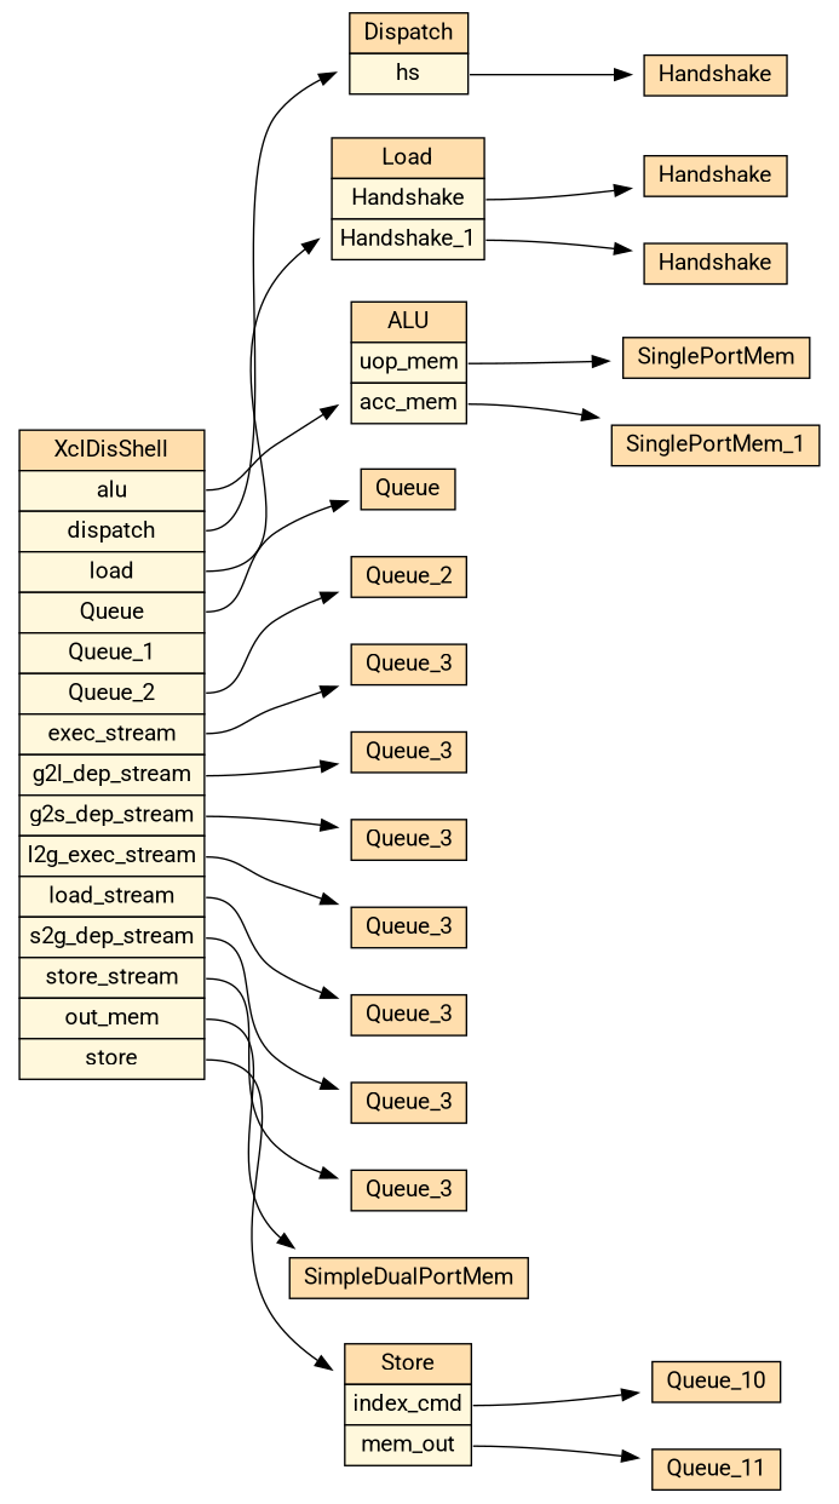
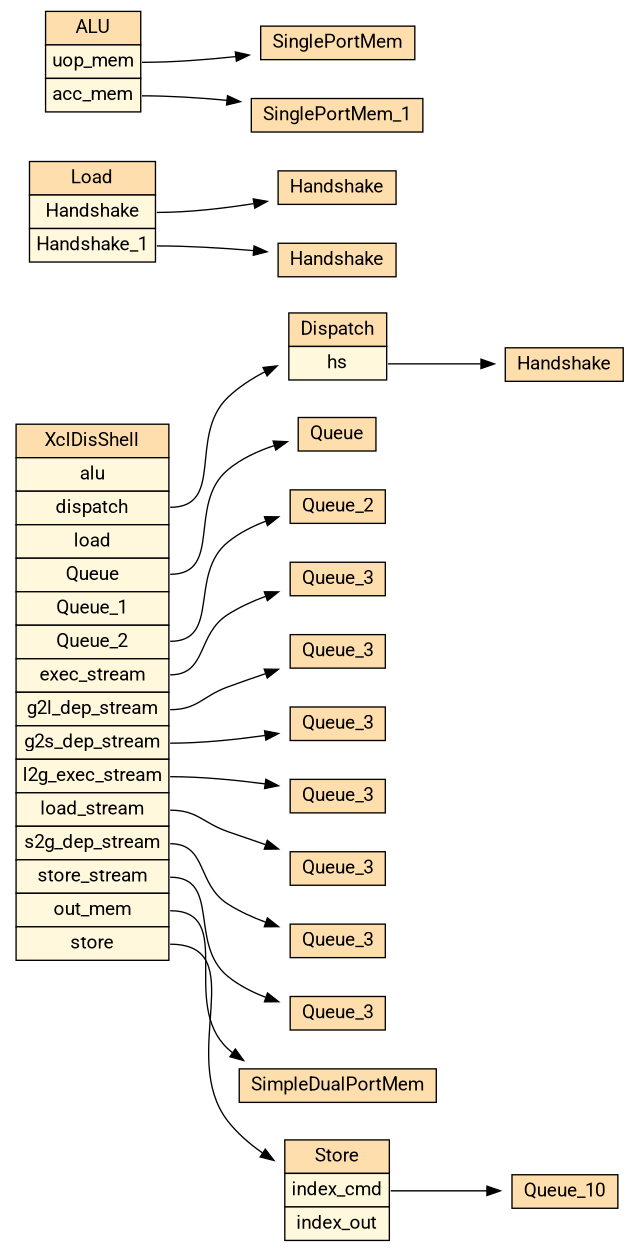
  digraph {
    fontname=Roboto
    rankdir=LR
    node [fontname=Roboto shape=plaintext]
    edge [fontname=Roboto]
    n1 [label=<  <TABLE BORDER="0" CELLBORDER="1" CELLSPACING="0" CELLPADDING="4" >          <TR >     <TD BGCOLOR="#FFDEAD" > XclDisShell </TD>   </TR>            <TR>     <TD PORT="module_21" BGCOLOR="#FFF8DC" >alu</TD>   </TR>            <TR>     <TD PORT="module_6" BGCOLOR="#FFF8DC" >dispatch</TD>   </TR>            <TR>     <TD PORT="module_11" BGCOLOR="#FFF8DC" >load</TD>   </TR>            <TR>     <TD PORT="module_18" BGCOLOR="#FFF8DC" >Queue</TD>   </TR>            <TR>     <TD PORT="module_5" BGCOLOR="#FFF8DC" >Queue_1</TD>   </TR>            <TR>     <TD PORT="module_8" BGCOLOR="#FFF8DC" >Queue_2</TD>   </TR>            <TR>     <TD PORT="module_19" BGCOLOR="#FFF8DC" >exec_stream</TD>   </TR>            <TR>     <TD PORT="module_2" BGCOLOR="#FFF8DC" >g2l_dep_stream</TD>   </TR>            <TR>     <TD PORT="module_3" BGCOLOR="#FFF8DC" >g2s_dep_stream</TD>   </TR>            <TR>     <TD PORT="module_10" BGCOLOR="#FFF8DC" >l2g_exec_stream</TD>   </TR>            <TR>     <TD PORT="module_4" BGCOLOR="#FFF8DC" >load_stream</TD>   </TR>            <TR>     <TD PORT="module_14" BGCOLOR="#FFF8DC" >s2g_dep_stream</TD>   </TR>            <TR>     <TD PORT="module_9" BGCOLOR="#FFF8DC" >store_stream</TD>   </TR>            <TR>     <TD PORT="module_20" BGCOLOR="#FFF8DC" >out_mem</TD>   </TR>            <TR>     <TD PORT="module_15" BGCOLOR="#FFF8DC" >store</TD>   </TR>          </TABLE>>]
    n2 [label=<  <TABLE BORDER="0" CELLBORDER="1" CELLSPACING="0" CELLPADDING="4" >          <TR >     <TD BGCOLOR="#FFDEAD" > Queue_3 </TD>   </TR>          </TABLE>>]
    n3 [label=<  <TABLE BORDER="0" CELLBORDER="1" CELLSPACING="0" CELLPADDING="4" >          <TR >     <TD BGCOLOR="#FFDEAD" > Queue_3 </TD>   </TR>          </TABLE>>]
    n4 [label=<  <TABLE BORDER="0" CELLBORDER="1" CELLSPACING="0" CELLPADDING="4" >          <TR >     <TD BGCOLOR="#FFDEAD" > Queue_3 </TD>   </TR>          </TABLE>>]
    n5 [label=<  <TABLE BORDER="0" CELLBORDER="1" CELLSPACING="0" CELLPADDING="4" >          <TR >     <TD BGCOLOR="#FFDEAD" > Dispatch </TD>   </TR>            <TR>     <TD PORT="module_7" BGCOLOR="#FFF8DC" >hs</TD>   </TR>          </TABLE>>]
    n6 [label=<  <TABLE BORDER="0" CELLBORDER="1" CELLSPACING="0" CELLPADDING="4" >          <TR >     <TD BGCOLOR="#FFDEAD" > Queue_2 </TD>   </TR>          </TABLE>>]
    n7 [label=<  <TABLE BORDER="0" CELLBORDER="1" CELLSPACING="0" CELLPADDING="4" >          <TR >     <TD BGCOLOR="#FFDEAD" > Queue_3 </TD>   </TR>          </TABLE>>]
    n8 [label=<  <TABLE BORDER="0" CELLBORDER="1" CELLSPACING="0" CELLPADDING="4" >          <TR >     <TD BGCOLOR="#FFDEAD" > Queue_3 </TD>   </TR>          </TABLE>>]
    n9 [label=<  <TABLE BORDER="0" CELLBORDER="1" CELLSPACING="0" CELLPADDING="4" >          <TR >     <TD BGCOLOR="#FFDEAD" > Load </TD>   </TR>            <TR>     <TD PORT="module_13" BGCOLOR="#FFF8DC" >Handshake</TD>   </TR>            <TR>     <TD PORT="module_12" BGCOLOR="#FFF8DC" >Handshake_1</TD>   </TR>          </TABLE>>]
    n10 [label=<  <TABLE BORDER="0" CELLBORDER="1" CELLSPACING="0" CELLPADDING="4" >          <TR >     <TD BGCOLOR="#FFDEAD" > Queue_3 </TD>   </TR>          </TABLE>>]
-   n11 [label=<  <TABLE BORDER="0" CELLBORDER="1" CELLSPACING="0" CELLPADDING="4" >          <TR >     <TD BGCOLOR="#FFDEAD" > Store </TD>   </TR>            <TR>     <TD PORT="module_17" BGCOLOR="#FFF8DC" >index_cmd</TD>   </TR>            <TR>     <TD PORT="module_16" BGCOLOR="#FFF8DC" >mem_out</TD>   </TR>          </TABLE>>]
+   n11 [label=<  <TABLE BORDER="0" CELLBORDER="1" CELLSPACING="0" CELLPADDING="4" >          <TR >     <TD BGCOLOR="#FFDEAD" > Store </TD>   </TR>            <TR>     <TD PORT="module_17" BGCOLOR="#FFF8DC" >index_cmd</TD>   </TR>            <TR>     <TD PORT="module_16" BGCOLOR="#FFF8DC" >index_out</TD>   </TR>          </TABLE>>]
    n12 [label=<  <TABLE BORDER="0" CELLBORDER="1" CELLSPACING="0" CELLPADDING="4" >          <TR >     <TD BGCOLOR="#FFDEAD" > Queue </TD>   </TR>          </TABLE>>]
    n13 [label=<  <TABLE BORDER="0" CELLBORDER="1" CELLSPACING="0" CELLPADDING="4" >          <TR >     <TD BGCOLOR="#FFDEAD" > Queue_3 </TD>   </TR>          </TABLE>>]
    n14 [label=<  <TABLE BORDER="0" CELLBORDER="1" CELLSPACING="0" CELLPADDING="4" >          <TR >     <TD BGCOLOR="#FFDEAD" > SimpleDualPortMem </TD>   </TR>          </TABLE>>]
    n15 [label=<  <TABLE BORDER="0" CELLBORDER="1" CELLSPACING="0" CELLPADDING="4" >          <TR >     <TD BGCOLOR="#FFDEAD" > ALU </TD>   </TR>            <TR>     <TD PORT="module_22" BGCOLOR="#FFF8DC" >uop_mem</TD>   </TR>            <TR>     <TD PORT="module_23" BGCOLOR="#FFF8DC" >acc_mem</TD>   </TR>          </TABLE>>]
    n16 [label=<  <TABLE BORDER="0" CELLBORDER="1" CELLSPACING="0" CELLPADDING="4" >          <TR >     <TD BGCOLOR="#FFDEAD" > Handshake </TD>   </TR>          </TABLE>>]
    n17 [label=<  <TABLE BORDER="0" CELLBORDER="1" CELLSPACING="0" CELLPADDING="4" >          <TR >     <TD BGCOLOR="#FFDEAD" > Handshake </TD>   </TR>          </TABLE>>]
    n18 [label=<  <TABLE BORDER="0" CELLBORDER="1" CELLSPACING="0" CELLPADDING="4" >          <TR >     <TD BGCOLOR="#FFDEAD" > Handshake </TD>   </TR>          </TABLE>>]
-   n19 [label=<  <TABLE BORDER="0" CELLBORDER="1" CELLSPACING="0" CELLPADDING="4" >          <TR >     <TD BGCOLOR="#FFDEAD" > Queue_11 </TD>   </TR>          </TABLE>>]
    n20 [label=<  <TABLE BORDER="0" CELLBORDER="1" CELLSPACING="0" CELLPADDING="4" >          <TR >     <TD BGCOLOR="#FFDEAD" > Queue_10 </TD>   </TR>          </TABLE>>]
    n21 [label=<  <TABLE BORDER="0" CELLBORDER="1" CELLSPACING="0" CELLPADDING="4" >          <TR >     <TD BGCOLOR="#FFDEAD" > SinglePortMem </TD>   </TR>          </TABLE>>]
    n22 [label=<  <TABLE BORDER="0" CELLBORDER="1" CELLSPACING="0" CELLPADDING="4" >          <TR >     <TD BGCOLOR="#FFDEAD" > SinglePortMem_1 </TD>   </TR>          </TABLE>>]
    n1 -> n2 [tailport=module_2]
    n1 -> n3 [tailport=module_3]
    n1 -> n4 [tailport=module_4]
    n1 -> n5 [tailport=module_6]
    n1 -> n6 [tailport=module_8]
    n1 -> n7 [tailport=module_9]
    n1 -> n8 [tailport=module_10]
-   n1 -> n9 [tailport=module_11]
    n1 -> n10 [tailport=module_14]
    n1 -> n11 [tailport=module_15]
    n1 -> n12 [tailport=module_18]
    n1 -> n13 [tailport=module_19]
    n1 -> n14 [tailport=module_20]
-   n1 -> n15 [tailport=module_21]
    n5 -> n16 [tailport=module_7]
    n9 -> n17 [tailport=module_12]
    n9 -> n18 [tailport=module_13]
-   n11 -> n19 [tailport=module_16]
    n11 -> n20 [tailport=module_17]
    n15 -> n21 [tailport=module_22]
    n15 -> n22 [tailport=module_23]
  }
